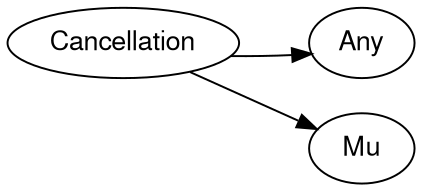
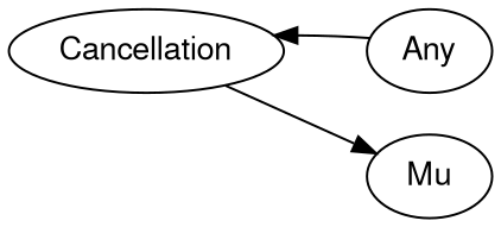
  digraph {
    bgcolor="#FFFFFF"
    rankdir=LR
    splines=polyline
    node [color="#000000" fontcolor="#000000" fontname=FreeSans]
    edge [color="#000000"]
    Cancellation
    Any
    Mu
-   Cancellation -> Any
+   Any -> Cancellation
    Cancellation -> Mu
  }
